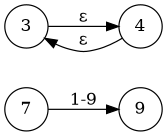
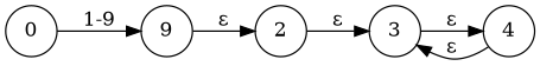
  digraph {
    rankdir=LR
    node [shape=circle]
    n1 [label=9]
-   0 [label=7]
+   0
+   2
    3
    4
+   n1 -> 2 [label="ε"]
    0 -> n1 [label="1-9"]
+   2 -> 3 [label="ε"]
    3 -> 4 [label="ε"]
    4 -> 3 [label="ε"]
  }
